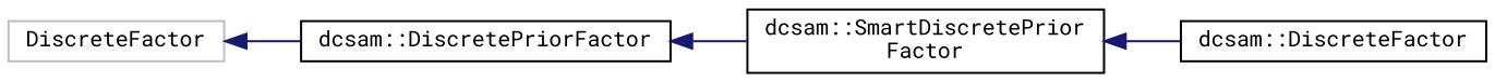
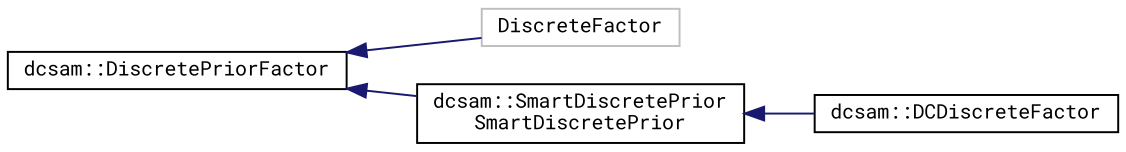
  digraph {
    fontname="Roboto Mono"
    rankdir=LR
    node [color=black fillcolor=white fontname="Roboto Mono" fontsize=10 shape=record style=filled]
    edge [color=midnightblue dir=back fontname="Roboto Mono" fontsize=10 labelfontname=Helvetica labelfontsize=10 style=solid]
    n1 [color=grey75 height=0.2 label=DiscreteFactor width=0.4]
    n2 [height=0.2 label="dcsam::DiscretePriorFactor" width=0.4]
-   n3 [height=0.2 label="dcsam::DiscreteFactor" width=0.4]
-   n4 [height=0.2 label="dcsam::SmartDiscretePrior\lFactor" width=0.4]
-   n1 -> n2
+   n3 [height=0.2 label="dcsam::DCDiscreteFactor" width=0.4]
+   n4 [height=0.2 label="dcsam::SmartDiscretePrior\lSmartDiscretePrior" width=0.4]
+   n2 -> n1
    n2 -> n4
    n4 -> n3
  }
